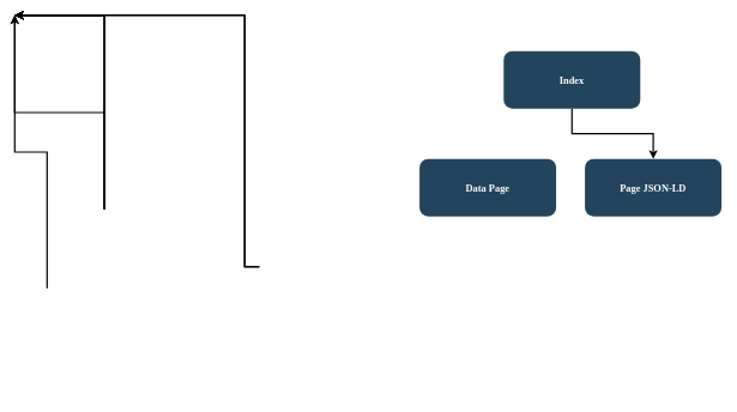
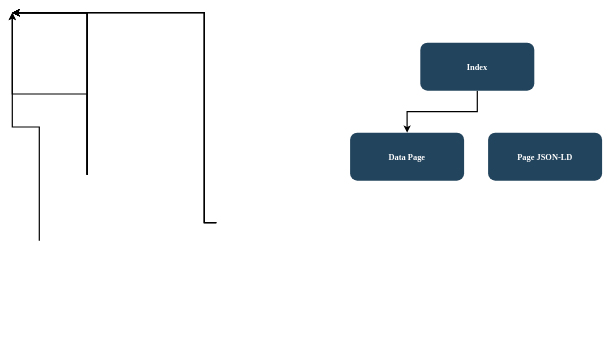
  <mxCell id="0" />
  <mxCell id="1" parent="0" />
- <mxCell id="3" style="edgeStyle=orthogonalEdgeStyle;rounded=0;orthogonalLoop=1;jettySize=auto;html=1;entryX=0.5;entryY=0;entryDx=0;entryDy=0;strokeWidth=2;exitX=0.5;exitY=1;exitDx=0;exitDy=0;" edge="1" parent="1" source="4" target="5"><mxGeometry relative="1" as="geometry" /></mxCell>
+ <mxCell id="2" style="edgeStyle=orthogonalEdgeStyle;rounded=0;orthogonalLoop=1;jettySize=auto;html=1;entryX=0.5;entryY=0;entryDx=0;entryDy=0;strokeWidth=2;" edge="1" parent="1" source="4" target="6"><mxGeometry relative="1" as="geometry" /></mxCell>
  <mxCell id="4" value="Index" style="rounded=1;fillColor=#23445D;gradientColor=none;strokeColor=none;fontColor=#FFFFFF;fontStyle=1;fontFamily=Tahoma;fontSize=14" parent="1" vertex="1"><mxGeometry x="700" y="70.5" width="190" height="80" as="geometry" /></mxCell>
  <mxCell id="5" value="Page JSON-LD" style="rounded=1;fillColor=#23445D;gradientColor=none;strokeColor=none;fontColor=#FFFFFF;fontStyle=1;fontFamily=Tahoma;fontSize=14" parent="1" vertex="1"><mxGeometry x="813" y="220.5" width="190" height="80" as="geometry" /></mxCell>
  <mxCell id="6" value="Data Page" style="rounded=1;fillColor=#23445D;gradientColor=none;strokeColor=none;fontColor=#FFFFFF;fontStyle=1;fontFamily=Tahoma;fontSize=14" parent="1" vertex="1"><mxGeometry x="583" y="220.5" width="190" height="80" as="geometry" /></mxCell>
  <mxCell id="7" value="" style="edgeStyle=elbowEdgeStyle;elbow=vertical;strokeWidth=2;rounded=0" parent="1" edge="1"><mxGeometry x="-23" y="135.5" width="100" height="100" as="geometry"><mxPoint x="145" y="290.5" as="sourcePoint" /><mxPoint x="20" y="20.5" as="targetPoint" /></mxGeometry></mxCell>
  <mxCell id="8" value="" style="edgeStyle=elbowEdgeStyle;elbow=horizontal;strokeWidth=2;rounded=0" parent="1" edge="1"><mxGeometry x="-23" y="135.5" width="100" height="100" as="geometry"><mxPoint x="145" y="290.5" as="sourcePoint" /><mxPoint x="20" y="20.5" as="targetPoint" /><Array as="points"><mxPoint x="145" y="320.5" /></Array></mxGeometry></mxCell>
  <mxCell id="9" value="" style="edgeStyle=elbowEdgeStyle;elbow=horizontal;strokeWidth=2;rounded=0" parent="1" edge="1"><mxGeometry x="-23" y="135.5" width="100" height="100" as="geometry"><mxPoint x="145" y="290.5" as="sourcePoint" /><mxPoint x="20" y="20.5" as="targetPoint" /><Array as="points"><mxPoint x="145" y="360.5" /></Array></mxGeometry></mxCell>
  <mxCell id="10" value="" style="edgeStyle=elbowEdgeStyle;elbow=horizontal;strokeWidth=2;rounded=0" parent="1" edge="1"><mxGeometry x="-23" y="135.5" width="100" height="100" as="geometry"><mxPoint x="145" y="290.5" as="sourcePoint" /><mxPoint x="20" y="20.5" as="targetPoint" /><Array as="points"><mxPoint x="145" y="410.5" /></Array></mxGeometry></mxCell>
  <mxCell id="11" value="" style="edgeStyle=elbowEdgeStyle;elbow=horizontal;strokeWidth=2;rounded=0" parent="1" edge="1"><mxGeometry x="-23" y="135.5" width="100" height="100" as="geometry"><mxPoint x="145" y="290.5" as="sourcePoint" /><mxPoint x="20" y="20.5" as="targetPoint" /><Array as="points"><mxPoint x="145" y="460.5" /></Array></mxGeometry></mxCell>
  <mxCell id="12" value="" style="edgeStyle=elbowEdgeStyle;elbow=horizontal;strokeWidth=2;rounded=0" parent="1" edge="1"><mxGeometry x="-23" y="135.5" width="100" height="100" as="geometry"><mxPoint x="145" y="290.5" as="sourcePoint" /><mxPoint x="20" y="20.5" as="targetPoint" /><Array as="points"><mxPoint x="145" y="500.5" /></Array></mxGeometry></mxCell>
  <mxCell id="13" value="" style="edgeStyle=elbowEdgeStyle;elbow=horizontal;strokeWidth=2;rounded=0" parent="1" edge="1"><mxGeometry x="-23" y="135.5" width="100" height="100" as="geometry"><mxPoint x="145" y="290.5" as="sourcePoint" /><mxPoint x="20" y="20.5" as="targetPoint" /><Array as="points"><mxPoint x="145" y="550.5" /></Array></mxGeometry></mxCell>
  <mxCell id="14" value="" style="edgeStyle=elbowEdgeStyle;elbow=horizontal;strokeWidth=2;rounded=0" parent="1" edge="1"><mxGeometry x="-23" y="135.5" width="100" height="100" as="geometry"><mxPoint x="360" y="370.5" as="sourcePoint" /><mxPoint x="20" y="20.5" as="targetPoint" /><Array as="points"><mxPoint x="340" y="420.5" /></Array></mxGeometry></mxCell>
  <mxCell id="15" value="" style="edgeStyle=elbowEdgeStyle;elbow=horizontal;strokeWidth=2;rounded=0" parent="1" edge="1"><mxGeometry x="-23" y="135.5" width="100" height="100" as="geometry"><mxPoint x="360" y="370.5" as="sourcePoint" /><mxPoint x="20" y="20.5" as="targetPoint" /><Array as="points"><mxPoint x="340" y="460.5" /></Array></mxGeometry></mxCell>
  <mxCell id="16" value="" style="edgeStyle=elbowEdgeStyle;elbow=horizontal;strokeWidth=2;rounded=0" parent="1" edge="1"><mxGeometry x="-23" y="135.5" width="100" height="100" as="geometry"><mxPoint x="360" y="370.5" as="sourcePoint" /><mxPoint x="20" y="20.5" as="targetPoint" /><Array as="points"><mxPoint x="340" y="500.5" /></Array></mxGeometry></mxCell>
  <mxCell id="17" value="" style="edgeStyle=elbowEdgeStyle;elbow=vertical;rounded=0;strokeWidth=2" parent="1" edge="1"><mxGeometry x="-23" y="135.5" width="100" height="100" as="geometry"><mxPoint x="65" y="400.5" as="sourcePoint" /><mxPoint x="20" y="20.5" as="targetPoint" /></mxGeometry></mxCell>
